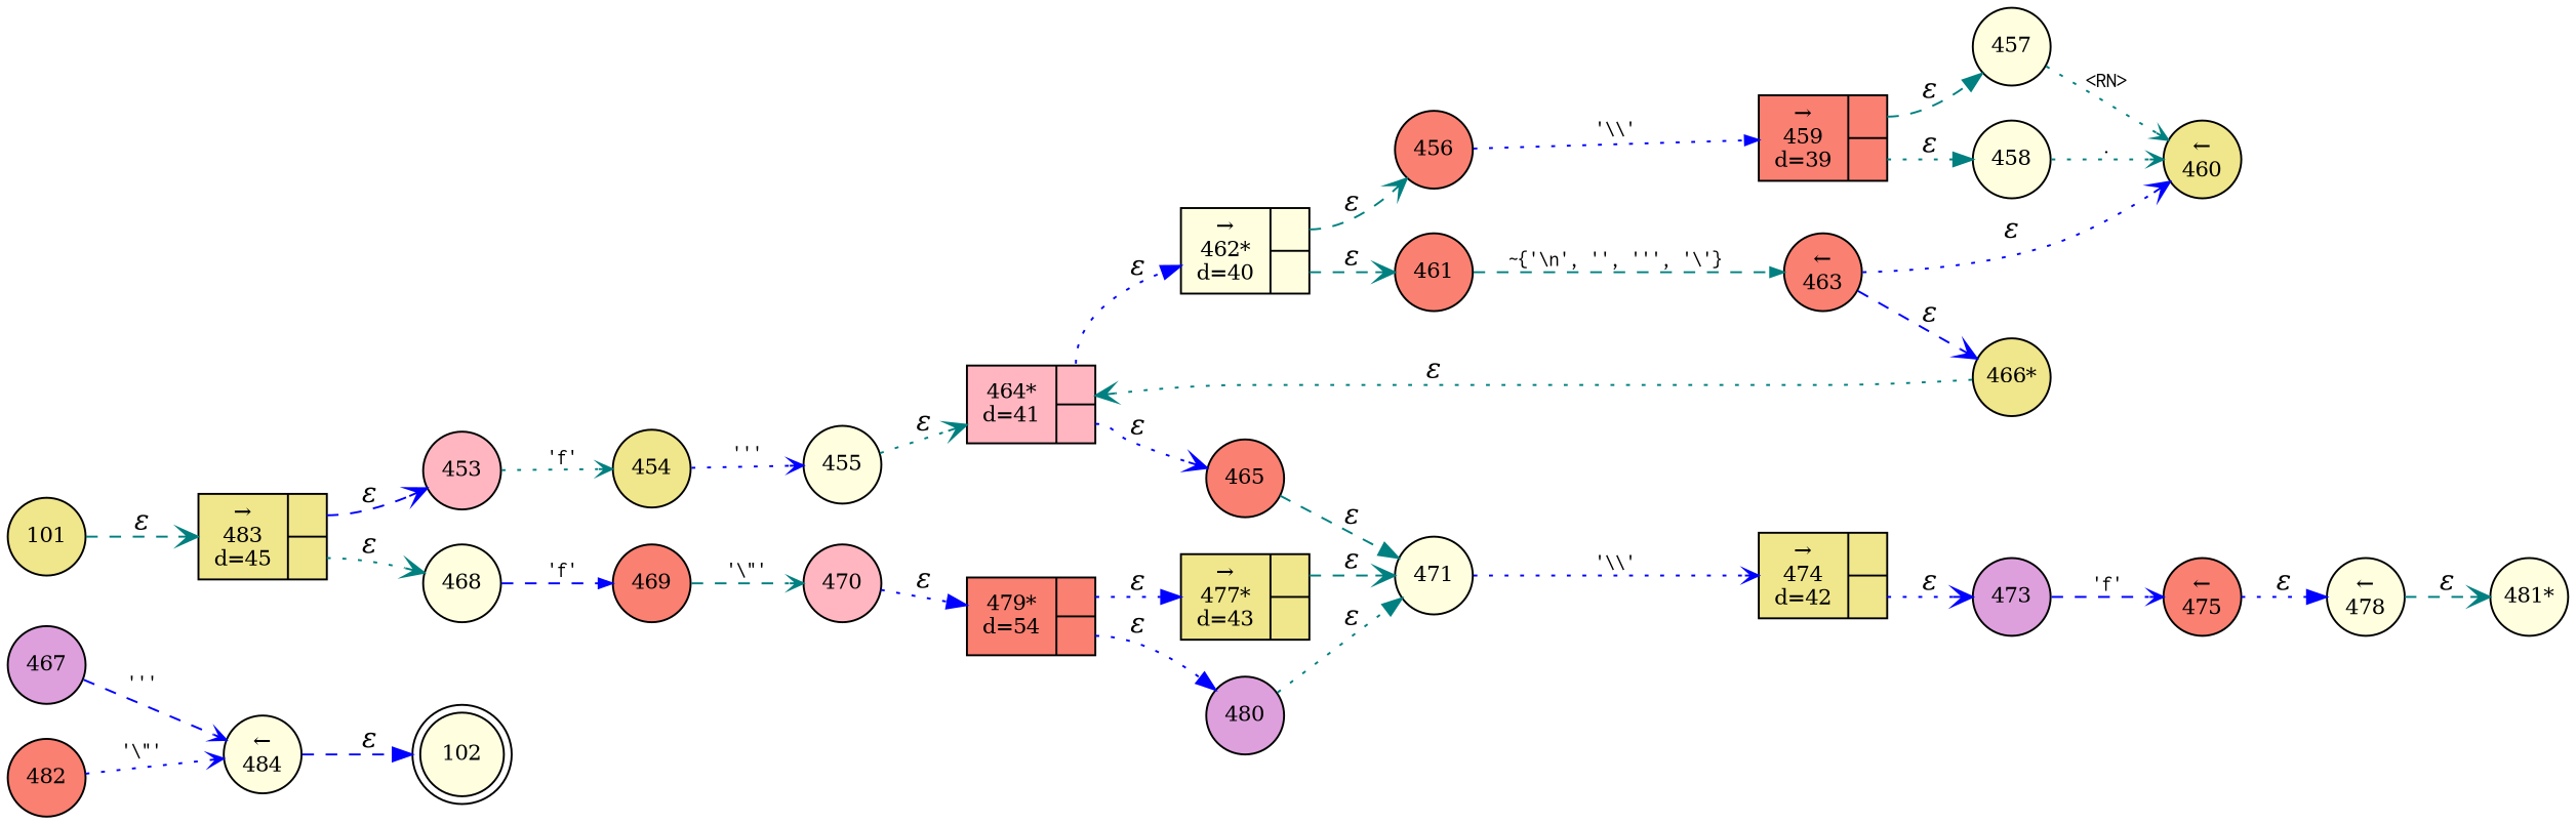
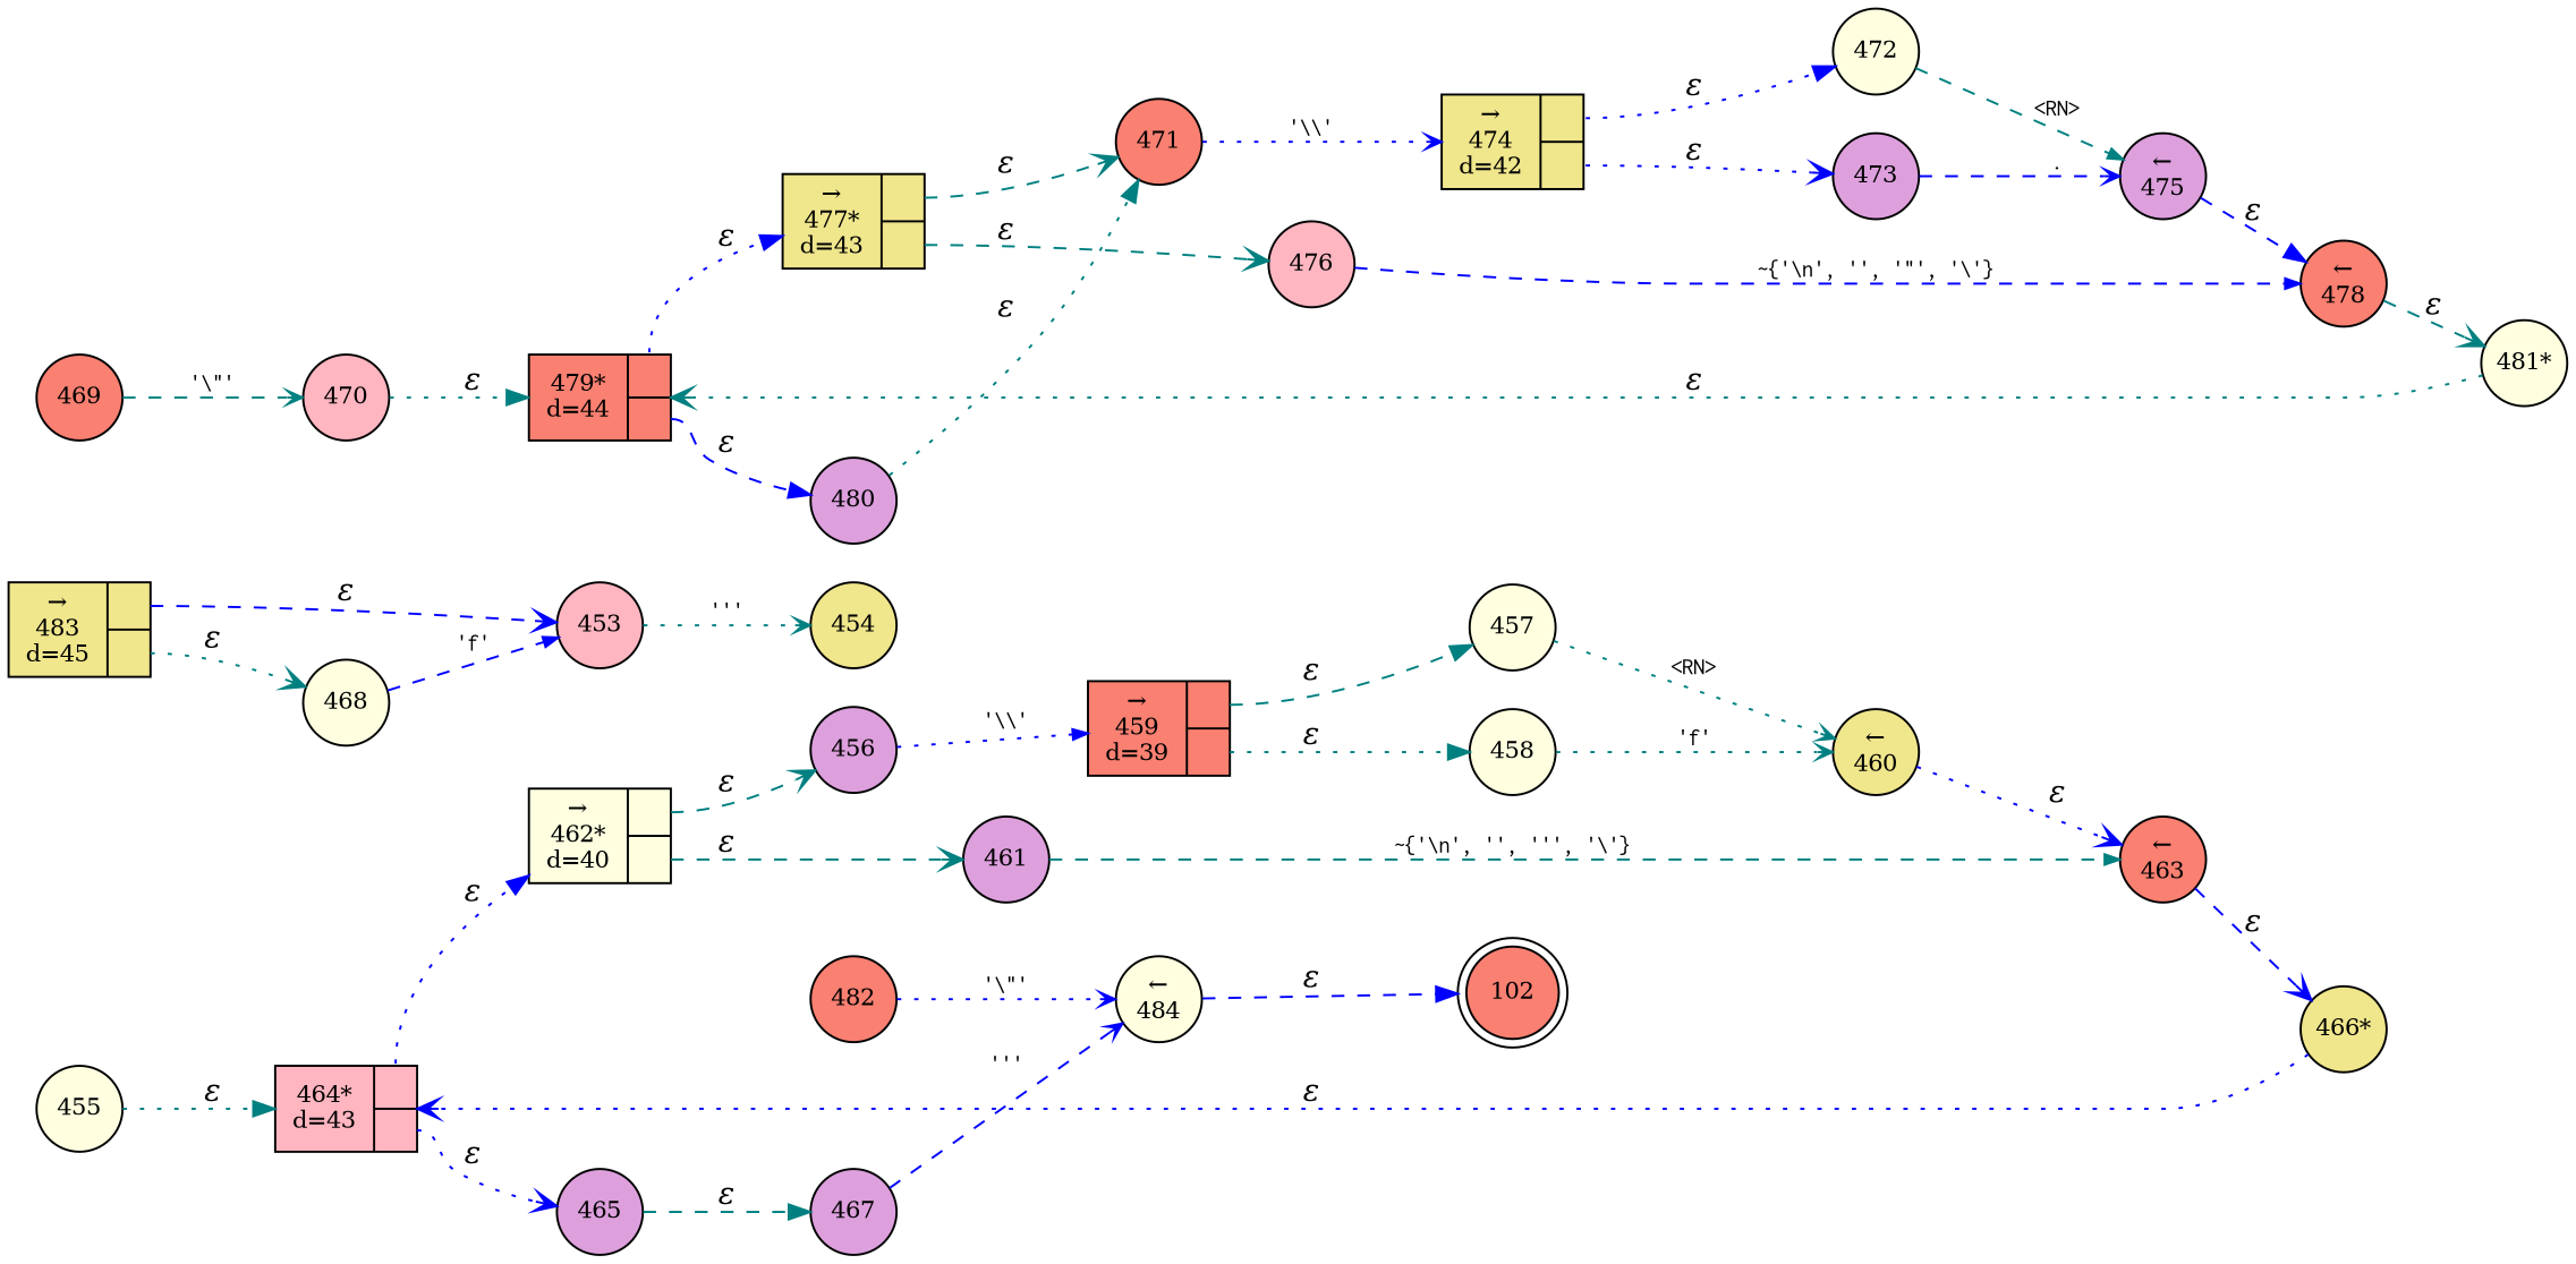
  digraph {
    rankdir=LR
    node [fillcolor=lightyellow fixedsize=true fontsize=11 shape=circle style=filled peripheries=1]
    edge [arrowhead=vee color=blue fontname="Times-Italic" style=dotted]
-   n1 [label=102 shape=doublecircle width=.6 peripheries=""]
+   n1 [fillcolor=salmon label=102 shape=doublecircle width=.6 peripheries=""]
    n2 [fillcolor=lightpink label=453 width=.55]
    n3 [fillcolor=khaki label=454 width=.55]
    n4 [label=455 width=.55]
-   n5 [fillcolor=lightpink fixedsize=false label="{464*\nd=41|{<p0>|<p1>}}" shape=record]
+   n5 [fillcolor=lightpink fixedsize=false label="{464*\nd=43|{<p0>|<p1>}}" shape=record]
    n6 [fixedsize=false label="{&rarr;\n462*\nd=40|{<p0>|<p1>}}" shape=record]
-   n7 [fillcolor=salmon label=465 width=.55]
-   n8 [fillcolor=salmon label=456 width=.55]
+   n7 [fillcolor=plum label=465 width=.55]
+   n8 [fillcolor=plum label=456 width=.55]
    n9 [fillcolor=salmon fixedsize=false label="{&rarr;\n459\nd=39|{<p0>|<p1>}}" shape=record]
    n10 [label=457 width=.55]
    n11 [label=458 width=.55]
    n12 [fillcolor=khaki label="&larr;\n460" width=.55]
    n13 [fillcolor=salmon label="&larr;\n463" width=.55]
    n14 [fillcolor=khaki label="466*" width=.55]
-   n15 [fillcolor=salmon label=461 width=.55]
+   n15 [fillcolor=plum label=461 width=.55]
    n16 [fillcolor=plum label=467 width=.55]
    n17 [label="&larr;\n484" width=.55]
    n18 [label=468 width=.55]
    n19 [fillcolor=salmon label=469 width=.55]
    n20 [fillcolor=lightpink label=470 width=.55]
-   n21 [fillcolor=salmon fixedsize=false label="{479*\nd=54|{<p0>|<p1>}}" shape=record]
+   n21 [fillcolor=salmon fixedsize=false label="{479*\nd=44|{<p0>|<p1>}}" shape=record]
    n22 [fillcolor=khaki fixedsize=false label="{&rarr;\n477*\nd=43|{<p0>|<p1>}}" shape=record]
    n23 [fillcolor=plum label=480 width=.55]
-   n24 [label=471 width=.55]
+   n24 [fillcolor=salmon label=471 width=.55]
    n25 [fillcolor=khaki fixedsize=false label="{&rarr;\n474\nd=42|{<p0>|<p1>}}" shape=record]
+   n26 [label=472 width=.55]
    n27 [fillcolor=plum label=473 width=.55]
-   n28 [fillcolor=salmon label="&larr;\n475" width=.55]
-   n29 [label="&larr;\n478" width=.55]
+   n28 [fillcolor=plum label="&larr;\n475" width=.55]
+   n29 [fillcolor=salmon label="&larr;\n478" width=.55]
    n30 [label="481*" width=.55]
+   n31 [fillcolor=lightpink label=476 width=.55]
    n32 [fillcolor=salmon label=482 width=.55]
    n33 [fillcolor=khaki fixedsize=false label="{&rarr;\n483\nd=45|{<p0>|<p1>}}" shape=record]
-   n34 [fillcolor=khaki label=101 width=.55]
-   n2 -> n3 [arrowsize=.7 color=teal fontname=Courier fontsize=11 label="'f'"]
-   n3 -> n4 [arrowsize=.7 fontname=Courier fontsize=11 label="'''"]
-   n4 -> n5 [color=teal label="&epsilon;"]
+   n2 -> n3 [arrowsize=.7 color=teal fontname=Courier fontsize=11 label="'''"]
+   n4 -> n5 [arrowhead=normal color=teal label="&epsilon;"]
    n5 -> n6 [arrowhead=normal label="&epsilon;" tailport=p0]
    n5 -> n7 [label="&epsilon;" tailport=p1]
    n6 -> n8 [color=teal label="&epsilon;" style=dashed tailport=p0]
    n6 -> n15 [color=teal label="&epsilon;" style=dashed tailport=p1]
-   n7 -> n24 [arrowhead=normal color=teal label="&epsilon;" style=dashed]
+   n7 -> n16 [arrowhead=normal color=teal label="&epsilon;" style=dashed]
    n8 -> n9 [arrowhead=normal arrowsize=.7 fontname=Courier fontsize=11 label="'\\\\'"]
    n9 -> n10 [arrowhead=normal color=teal label="&epsilon;" style=dashed tailport=p0]
    n9 -> n11 [arrowhead=normal color=teal label="&epsilon;" tailport=p1]
    n10 -> n12 [arrowsize=.7 color=teal fontname=Courier fontsize=11 label="<RN>"]
-   n11 -> n12 [arrowsize=.7 color=teal fontname=Courier fontsize=11 label="."]
-   n13 -> n12 [label="&epsilon;"]
+   n11 -> n12 [arrowsize=.7 color=teal fontname=Courier fontsize=11 label="'f'"]
+   n12 -> n13 [label="&epsilon;"]
    n13 -> n14 [label="&epsilon;" style=dashed]
-   n14 -> n5 [color=teal label="&epsilon;"]
+   n14 -> n5 [label="&epsilon;"]
    n15 -> n13 [arrowhead=normal arrowsize=.7 color=teal fontname=Courier fontsize=11 label="~{'\\n', '', ''', '\\'}" style=dashed]
    n16 -> n17 [arrowsize=.7 fontname=Courier fontsize=11 label="'''" style=dashed]
    n17 -> n1 [arrowhead=normal label="&epsilon;" style=dashed]
-   n18 -> n19 [arrowhead=normal arrowsize=.7 fontname=Courier fontsize=11 label="'f'" style=dashed]
+   n18 -> n2 [arrowhead=normal arrowsize=.7 fontname=Courier fontsize=11 label="'f'" style=dashed]
    n19 -> n20 [arrowsize=.7 color=teal fontname=Courier fontsize=11 label="'\\\"'" style=dashed]
-   n20 -> n21 [arrowhead=normal label="&epsilon;"]
+   n20 -> n21 [arrowhead=normal color=teal label="&epsilon;"]
    n21 -> n22 [arrowhead=normal label="&epsilon;" tailport=p0]
-   n21 -> n23 [arrowhead=normal label="&epsilon;" tailport=p1]
+   n21 -> n23 [arrowhead=normal label="&epsilon;" style=dashed tailport=p1]
    n22 -> n24 [color=teal label="&epsilon;" style=dashed tailport=p0]
+   n22 -> n31 [color=teal label="&epsilon;" style=dashed tailport=p1]
    n23 -> n24 [arrowhead=normal color=teal label="&epsilon;"]
    n24 -> n25 [arrowsize=.7 fontname=Courier fontsize=11 label="'\\\\'"]
+   n25 -> n26 [arrowhead=normal label="&epsilon;" tailport=p0]
    n25 -> n27 [label="&epsilon;" tailport=p1]
-   n27 -> n28 [arrowsize=.7 fontname=Courier fontsize=11 label="'f'" style=dashed]
-   n28 -> n29 [arrowhead=normal label="&epsilon;"]
+   n26 -> n28 [arrowhead=normal arrowsize=.7 color=teal fontname=Courier fontsize=11 label="<RN>" style=dashed]
+   n27 -> n28 [arrowsize=.7 fontname=Courier fontsize=11 label="." style=dashed]
+   n28 -> n29 [arrowhead=normal label="&epsilon;" style=dashed]
    n29 -> n30 [color=teal label="&epsilon;" style=dashed]
+   n30 -> n21 [color=teal label="&epsilon;"]
+   n31 -> n29 [arrowhead=normal arrowsize=.7 fontname=Courier fontsize=11 label="~{'\\n', '', '\"', '\\'}" style=dashed]
    n32 -> n17 [arrowsize=.7 fontname=Courier fontsize=11 label="'\\\"'"]
    n33 -> n2 [label="&epsilon;" style=dashed tailport=p0]
    n33 -> n18 [color=teal label="&epsilon;" tailport=p1]
-   n34 -> n33 [color=teal label="&epsilon;" style=dashed]
  }
